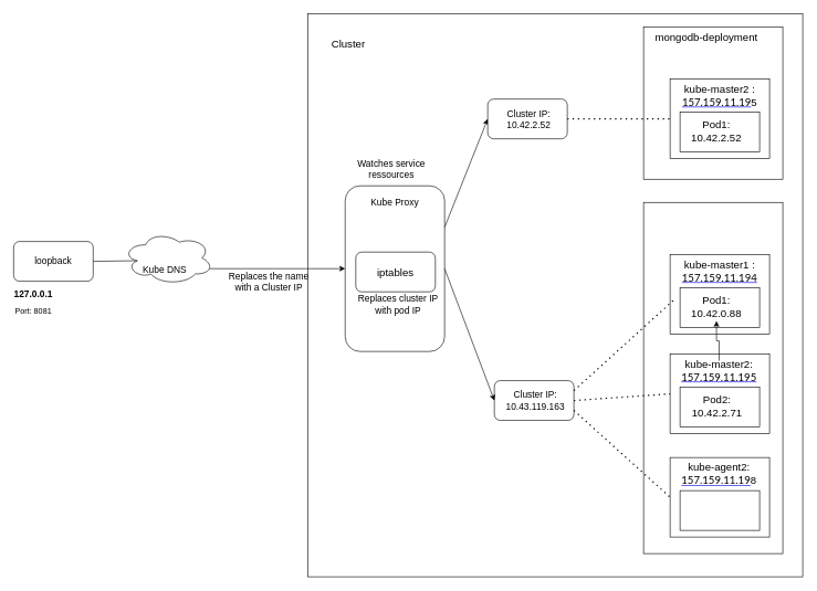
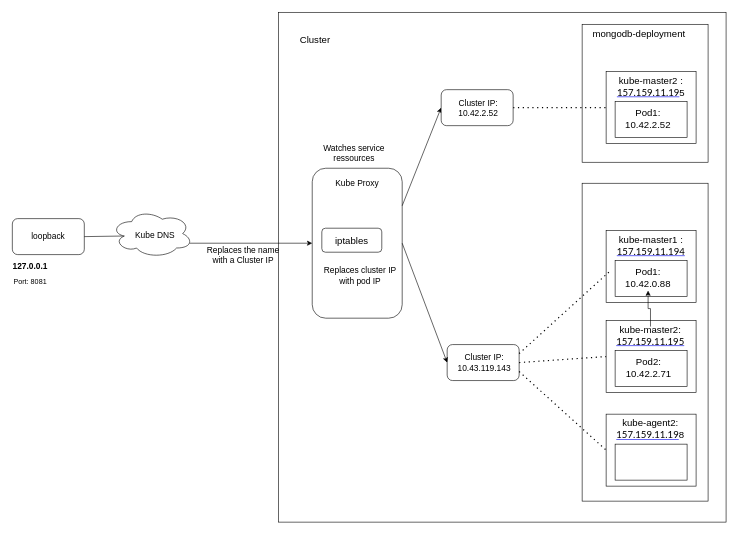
  <mxCell id="0" />
  <mxCell id="1" parent="0" />
  <mxCell id="2" value="Text" style="text;html=1;align=center;verticalAlign=middle;whiteSpace=wrap;rounded=0;" parent="1" vertex="1"><mxGeometry x="35" y="379" width="60" height="30" as="geometry" /></mxCell>
  <mxCell id="3" value="loopback" style="rounded=1;whiteSpace=wrap;html=1;fontSize=14;" parent="1" vertex="1"><mxGeometry x="20" y="364" width="120" height="60" as="geometry" /></mxCell>
  <mxCell id="4" value="" style="endArrow=none;html=1;rounded=0;exitX=1;exitY=0.5;exitDx=0;exitDy=0;entryX=0.16;entryY=0.55;entryDx=0;entryDy=0;entryPerimeter=0;" parent="1" source="3" target="15" edge="1"><mxGeometry width="50" height="50" relative="1" as="geometry"><mxPoint x="195" y="474" as="sourcePoint" /><mxPoint x="195" y="394" as="targetPoint" /></mxGeometry></mxCell>
  <mxCell id="5" value="&lt;b&gt;&lt;font&gt;127.0.0.1&lt;/font&gt;&lt;/b&gt;" style="text;html=1;align=center;verticalAlign=middle;whiteSpace=wrap;rounded=0;fontSize=14;" parent="1" vertex="1"><mxGeometry x="20" y="429" width="60" height="30" as="geometry" /></mxCell>
  <mxCell id="6" value="Port: 8081" style="text;html=1;align=center;verticalAlign=middle;whiteSpace=wrap;rounded=0;" parent="1" vertex="1"><mxGeometry x="20" y="454" width="60" height="30" as="geometry" /></mxCell>
  <mxCell id="7" value="" style="rounded=0;whiteSpace=wrap;html=1;movable=1;resizable=1;rotatable=1;deletable=1;editable=1;locked=0;connectable=1;" parent="1" vertex="1"><mxGeometry x="464" y="20" width="746" height="850" as="geometry" /></mxCell>
  <mxCell id="8" value="" style="rounded=0;whiteSpace=wrap;html=1;labelBackgroundColor=default;movable=1;resizable=1;rotatable=1;deletable=1;editable=1;locked=0;connectable=1;" parent="1" vertex="1"><mxGeometry x="970" y="40" width="210" height="230" as="geometry" /></mxCell>
  <mxCell id="9" value="" style="rounded=0;whiteSpace=wrap;html=1;" parent="1" vertex="1"><mxGeometry x="1010" y="119" width="150" height="120" as="geometry" /></mxCell>
  <mxCell id="10" value="&lt;div&gt;&lt;span style=&quot;background-color: transparent; color: light-dark(rgb(0, 0, 0), rgb(255, 255, 255));&quot;&gt;kube-master2 :&lt;/span&gt;&lt;/div&gt;&lt;div&gt;&lt;a style=&quot;box-sizing: inherit; font-family: Lato, arial, helvetica, sans-serif; text-align: start;&quot; href=&quot;https://net4255.luxbulb.org/dashboard/c/local/explorer/node/kube-master-1#&quot; class=&quot;copy-to-clipboard-text&quot; data-v-90a55cf8=&quot;&quot;&gt;&lt;font style=&quot;color: rgb(0, 0, 0);&quot;&gt;157.159.11.19&lt;/font&gt;&lt;/a&gt;5&lt;/div&gt;" style="text;html=1;align=center;verticalAlign=middle;whiteSpace=wrap;rounded=0;fontSize=16;" parent="1" vertex="1"><mxGeometry x="1040" y="129" width="90" height="30" as="geometry" /></mxCell>
  <mxCell id="11" value="" style="rounded=0;whiteSpace=wrap;html=1;" parent="1" vertex="1"><mxGeometry x="1025" y="169" width="120" height="60" as="geometry" /></mxCell>
  <mxCell id="12" value="&lt;font style=&quot;color: rgb(0, 0, 0);&quot;&gt;Pod1:&lt;/font&gt;&lt;div&gt;10.42.2.52&lt;/div&gt;" style="text;html=1;align=center;verticalAlign=middle;whiteSpace=wrap;rounded=0;fontSize=16;" parent="1" vertex="1"><mxGeometry x="1040" y="174" width="80" height="45" as="geometry" /></mxCell>
  <mxCell id="13" value="" style="rounded=1;whiteSpace=wrap;html=1;" parent="1" vertex="1"><mxGeometry x="745" y="574" width="120" height="60" as="geometry" /></mxCell>
- <mxCell id="14" value="Cluster IP:&lt;div&gt;10.43.119.163&lt;/div&gt;" style="text;html=1;align=center;verticalAlign=middle;whiteSpace=wrap;rounded=0;fontSize=14;" parent="1" vertex="1"><mxGeometry x="769" y="589" width="76" height="30" as="geometry" /></mxCell>
+ <mxCell id="14" value="Cluster IP:&lt;div&gt;10.43.119.143&lt;/div&gt;" style="text;html=1;align=center;verticalAlign=middle;whiteSpace=wrap;rounded=0;fontSize=14;" parent="1" vertex="1"><mxGeometry x="769" y="589" width="76" height="30" as="geometry" /></mxCell>
  <mxCell id="15" value="" style="ellipse;shape=cloud;whiteSpace=wrap;html=1;" parent="1" vertex="1"><mxGeometry x="185" y="349" width="136" height="80" as="geometry" /></mxCell>
- <mxCell id="16" value="Kube DNS" style="text;html=1;align=center;verticalAlign=middle;whiteSpace=wrap;rounded=0;fontSize=14;" parent="1" vertex="1"><mxGeometry x="208" y="391" width="80" height="30" as="geometry" /></mxCell>
+ <mxCell id="16" value="Kube DNS" style="text;html=1;align=center;verticalAlign=middle;whiteSpace=wrap;rounded=0;fontSize=14;" parent="1" vertex="1"><mxGeometry x="218" y="376" width="80" height="30" as="geometry" /></mxCell>
  <mxCell id="17" value="Cluster" style="text;html=1;align=center;verticalAlign=middle;whiteSpace=wrap;rounded=0;fontSize=16;" parent="1" vertex="1"><mxGeometry x="495" y="50" width="60" height="30" as="geometry" /></mxCell>
  <mxCell id="18" value="" style="endArrow=classic;html=1;rounded=0;exitX=0.96;exitY=0.7;exitDx=0;exitDy=0;exitPerimeter=0;entryX=0;entryY=0.5;entryDx=0;entryDy=0;" parent="1" source="15" target="20" edge="1"><mxGeometry width="50" height="50" relative="1" as="geometry"><mxPoint x="675" y="334" as="sourcePoint" /><mxPoint x="725" y="284" as="targetPoint" /></mxGeometry></mxCell>
  <mxCell id="19" value="Replaces the name with a Cluster IP" style="text;html=1;align=center;verticalAlign=middle;whiteSpace=wrap;rounded=0;fontSize=14;" parent="1" vertex="1"><mxGeometry x="335" y="410.25" width="140" height="30" as="geometry" /></mxCell>
  <mxCell id="20" value="" style="rounded=1;whiteSpace=wrap;html=1;" parent="1" vertex="1"><mxGeometry x="520" y="280" width="150" height="250" as="geometry" /></mxCell>
  <mxCell id="21" value="Kube Proxy" style="text;html=1;align=center;verticalAlign=middle;whiteSpace=wrap;rounded=0;fontSize=14;" parent="1" vertex="1"><mxGeometry x="555" y="290" width="80" height="30" as="geometry" /></mxCell>
  <mxCell id="22" value="Watches service ressources" style="text;html=1;align=center;verticalAlign=middle;whiteSpace=wrap;rounded=0;fontSize=14;" parent="1" vertex="1"><mxGeometry x="520" y="239" width="140" height="30" as="geometry" /></mxCell>
  <mxCell id="23" value="" style="endArrow=classic;html=1;rounded=0;entryX=0;entryY=0.5;entryDx=0;entryDy=0;exitX=1;exitY=0.5;exitDx=0;exitDy=0;" parent="1" source="20" target="13" edge="1"><mxGeometry width="50" height="50" relative="1" as="geometry"><mxPoint x="555" y="340" as="sourcePoint" /><mxPoint x="575" y="370" as="targetPoint" /></mxGeometry></mxCell>
  <mxCell id="24" value="" style="endArrow=none;dashed=1;html=1;dashPattern=1 3;strokeWidth=2;rounded=0;entryX=0;entryY=0.5;entryDx=0;entryDy=0;exitX=1;exitY=0.5;exitDx=0;exitDy=0;" parent="1" source="43" target="9" edge="1"><mxGeometry width="50" height="50" relative="1" as="geometry"><mxPoint x="840" y="179" as="sourcePoint" /><mxPoint x="740" y="280" as="targetPoint" /></mxGeometry></mxCell>
  <mxCell id="25" value="mongodb-deployment" style="text;html=1;align=center;verticalAlign=middle;whiteSpace=wrap;rounded=0;fontSize=16;" parent="1" vertex="1"><mxGeometry x="970" y="40" width="190" height="30" as="geometry" /></mxCell>
  <mxCell id="26" value="" style="rounded=0;whiteSpace=wrap;html=1;labelBackgroundColor=default;movable=1;resizable=1;rotatable=1;deletable=1;editable=1;locked=0;connectable=1;" parent="1" vertex="1"><mxGeometry x="970" y="305" width="210" height="530" as="geometry" /></mxCell>
  <mxCell id="27" value="" style="rounded=0;whiteSpace=wrap;html=1;" parent="1" vertex="1"><mxGeometry x="1010" y="384" width="150" height="120" as="geometry" /></mxCell>
  <mxCell id="28" value="&lt;div&gt;&lt;span style=&quot;background-color: transparent; color: light-dark(rgb(0, 0, 0), rgb(255, 255, 255));&quot;&gt;kube-master1 :&lt;/span&gt;&lt;/div&gt;&lt;div&gt;&lt;a data-v-90a55cf8=&quot;&quot; class=&quot;copy-to-clipboard-text&quot; href=&quot;https://net4255.luxbulb.org/dashboard/c/local/explorer/node/kube-master-1#&quot; style=&quot;box-sizing: inherit; font-family: Lato, arial, helvetica, sans-serif; text-align: start;&quot;&gt;&lt;font style=&quot;color: rgb(0, 0, 0);&quot;&gt;157.159.11.194&lt;/font&gt;&lt;/a&gt;&lt;/div&gt;" style="text;html=1;align=center;verticalAlign=middle;whiteSpace=wrap;rounded=0;fontSize=16;" parent="1" vertex="1"><mxGeometry x="1040" y="394" width="90" height="30" as="geometry" /></mxCell>
  <mxCell id="29" value="" style="rounded=0;whiteSpace=wrap;html=1;" parent="1" vertex="1"><mxGeometry x="1025" y="434" width="120" height="60" as="geometry" /></mxCell>
  <mxCell id="30" value="&lt;font style=&quot;color: rgb(0, 0, 0);&quot;&gt;Pod1:&lt;/font&gt;&lt;div&gt;10.42.0.88&lt;/div&gt;" style="text;html=1;align=center;verticalAlign=middle;whiteSpace=wrap;rounded=0;fontSize=16;" parent="1" vertex="1"><mxGeometry x="1040" y="439" width="80" height="45" as="geometry" /></mxCell>
  <mxCell id="31" value="" style="rounded=0;whiteSpace=wrap;html=1;" parent="1" vertex="1"><mxGeometry x="1010" y="534" width="150" height="120" as="geometry" /></mxCell>
  <mxCell id="32" value="" style="edgeStyle=orthogonalEdgeStyle;rounded=0;orthogonalLoop=1;jettySize=auto;html=1;" edge="1" parent="1" source="33" target="30"><mxGeometry relative="1" as="geometry" /></mxCell>
  <mxCell id="33" value="&lt;div&gt;kube-master2:&lt;/div&gt;&lt;div&gt;&lt;a data-v-90a55cf8=&quot;&quot; class=&quot;copy-to-clipboard-text&quot; href=&quot;https://net4255.luxbulb.org/dashboard/c/local/explorer/node/kube-master-2#&quot; style=&quot;box-sizing: inherit; font-family: Lato, arial, helvetica, sans-serif; text-align: start;&quot;&gt;&lt;font style=&quot;color: rgb(0, 0, 0);&quot;&gt;157.159.11.195&lt;/font&gt;&lt;/a&gt;&lt;/div&gt;" style="text;html=1;align=center;verticalAlign=middle;whiteSpace=wrap;rounded=0;fontSize=16;" parent="1" vertex="1"><mxGeometry x="1039" y="544" width="90" height="30" as="geometry" /></mxCell>
  <mxCell id="34" value="" style="rounded=0;whiteSpace=wrap;html=1;" parent="1" vertex="1"><mxGeometry x="1025" y="584" width="120" height="60" as="geometry" /></mxCell>
  <mxCell id="35" value="Pod2:&lt;div&gt;10.42.2.71&lt;/div&gt;" style="text;html=1;align=center;verticalAlign=middle;whiteSpace=wrap;rounded=0;fontSize=16;" parent="1" vertex="1"><mxGeometry x="1041" y="589" width="80" height="45" as="geometry" /></mxCell>
  <mxCell id="36" value="" style="rounded=0;whiteSpace=wrap;html=1;" parent="1" vertex="1"><mxGeometry x="1010" y="690" width="150" height="120" as="geometry" /></mxCell>
  <mxCell id="37" value="&lt;div&gt;kube-agent2:&lt;/div&gt;&lt;div&gt;&lt;a style=&quot;box-sizing: inherit; font-family: Lato, arial, helvetica, sans-serif; text-align: start;&quot; href=&quot;https://net4255.luxbulb.org/dashboard/c/local/explorer/node/kube-master-2#&quot; class=&quot;copy-to-clipboard-text&quot; data-v-90a55cf8=&quot;&quot;&gt;&lt;font style=&quot;color: rgb(0, 0, 0);&quot;&gt;157.159.11.19&lt;/font&gt;&lt;/a&gt;8&lt;/div&gt;" style="text;html=1;align=center;verticalAlign=middle;whiteSpace=wrap;rounded=0;fontSize=16;" parent="1" vertex="1"><mxGeometry x="1039" y="700" width="90" height="30" as="geometry" /></mxCell>
  <mxCell id="38" value="" style="rounded=0;whiteSpace=wrap;html=1;" parent="1" vertex="1"><mxGeometry x="1025" y="740" width="120" height="60" as="geometry" /></mxCell>
  <mxCell id="39" value="" style="endArrow=none;dashed=1;html=1;dashPattern=1 3;strokeWidth=2;rounded=0;entryX=0;entryY=0.5;entryDx=0;entryDy=0;exitX=1;exitY=0.5;exitDx=0;exitDy=0;" parent="1" source="13" target="31" edge="1"><mxGeometry width="50" height="50" relative="1" as="geometry"><mxPoint x="830" y="600" as="sourcePoint" /><mxPoint x="1020" y="460" as="targetPoint" /></mxGeometry></mxCell>
  <mxCell id="40" value="" style="endArrow=none;dashed=1;html=1;dashPattern=1 3;strokeWidth=2;rounded=0;entryX=0.032;entryY=0.575;entryDx=0;entryDy=0;entryPerimeter=0;exitX=1;exitY=0.25;exitDx=0;exitDy=0;" parent="1" source="13" target="27" edge="1"><mxGeometry width="50" height="50" relative="1" as="geometry"><mxPoint x="830" y="590" as="sourcePoint" /><mxPoint x="1010" y="450" as="targetPoint" /></mxGeometry></mxCell>
  <mxCell id="41" value="" style="endArrow=none;dashed=1;html=1;dashPattern=1 3;strokeWidth=2;rounded=0;entryX=0;entryY=0.5;entryDx=0;entryDy=0;exitX=1;exitY=0.75;exitDx=0;exitDy=0;" parent="1" source="13" target="36" edge="1"><mxGeometry width="50" height="50" relative="1" as="geometry"><mxPoint x="830" y="610" as="sourcePoint" /><mxPoint x="1020" y="604" as="targetPoint" /></mxGeometry></mxCell>
  <mxCell id="42" value="" style="endArrow=classic;html=1;rounded=0;exitX=1;exitY=0.25;exitDx=0;exitDy=0;entryX=0;entryY=0.5;entryDx=0;entryDy=0;" parent="1" source="20" target="43" edge="1"><mxGeometry width="50" height="50" relative="1" as="geometry"><mxPoint x="895" y="400" as="sourcePoint" /><mxPoint x="755" y="180" as="targetPoint" /></mxGeometry></mxCell>
  <mxCell id="43" value="" style="rounded=1;whiteSpace=wrap;html=1;" parent="1" vertex="1"><mxGeometry x="735" y="149" width="120" height="60" as="geometry" /></mxCell>
  <mxCell id="44" value="Cluster IP:&lt;div&gt;10.42.2.52&lt;/div&gt;" style="text;html=1;align=center;verticalAlign=middle;whiteSpace=wrap;rounded=0;fontSize=14;" parent="1" vertex="1"><mxGeometry x="759" y="164" width="76" height="30" as="geometry" /></mxCell>
- <mxCell id="45" value="iptables" style="rounded=1;whiteSpace=wrap;html=1;fontSize=16;" parent="1" vertex="1"><mxGeometry x="536" y="380" width="120" height="60" as="geometry" /></mxCell>
+ <mxCell id="45" value="iptables" style="rounded=1;whiteSpace=wrap;html=1;fontSize=16;" parent="1" vertex="1"><mxGeometry x="536" y="380" width="100" height="40" as="geometry" /></mxCell>
  <mxCell id="46" value="Replaces cluster IP with pod IP" style="text;html=1;align=center;verticalAlign=middle;whiteSpace=wrap;rounded=0;fontSize=14;" parent="1" vertex="1"><mxGeometry x="530" y="444" width="140" height="30" as="geometry" /></mxCell>
